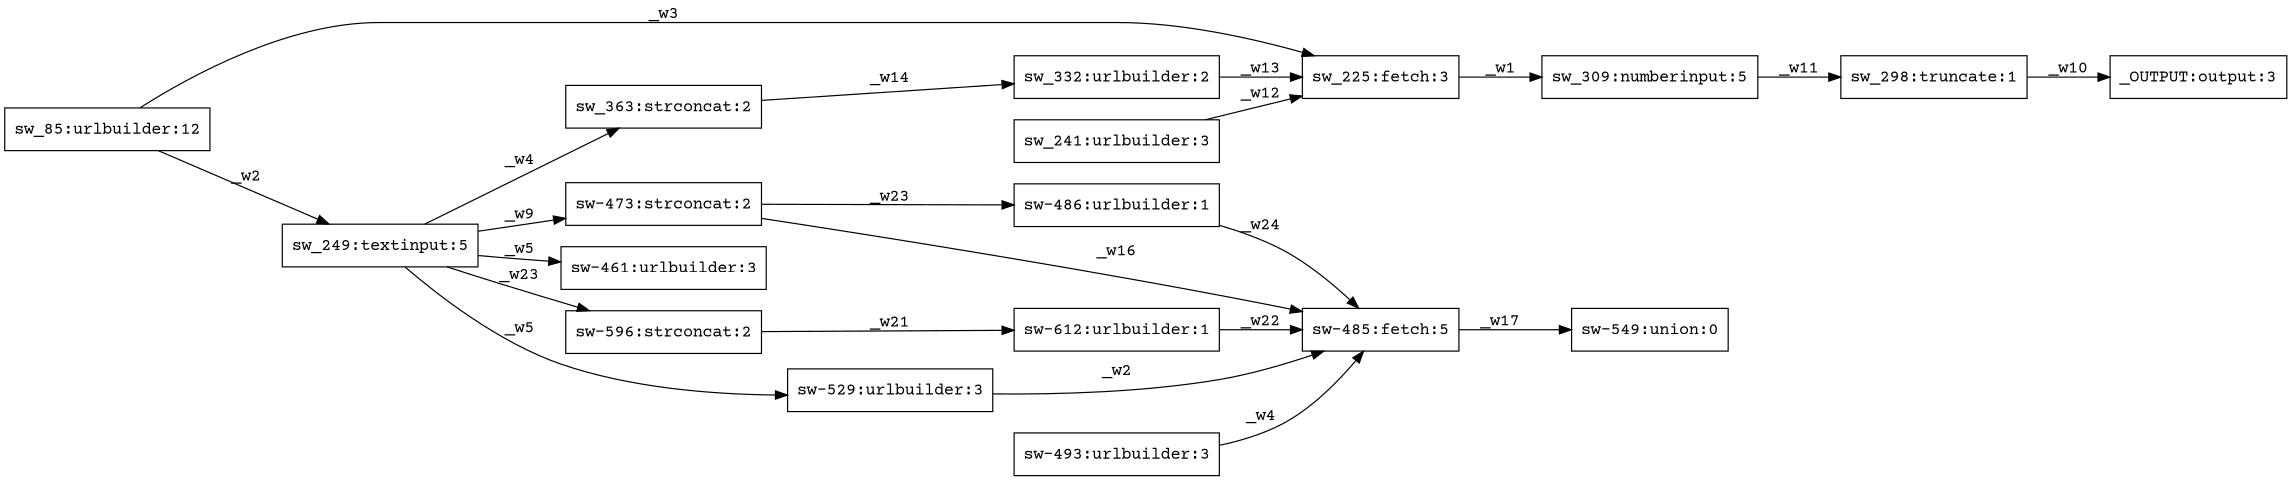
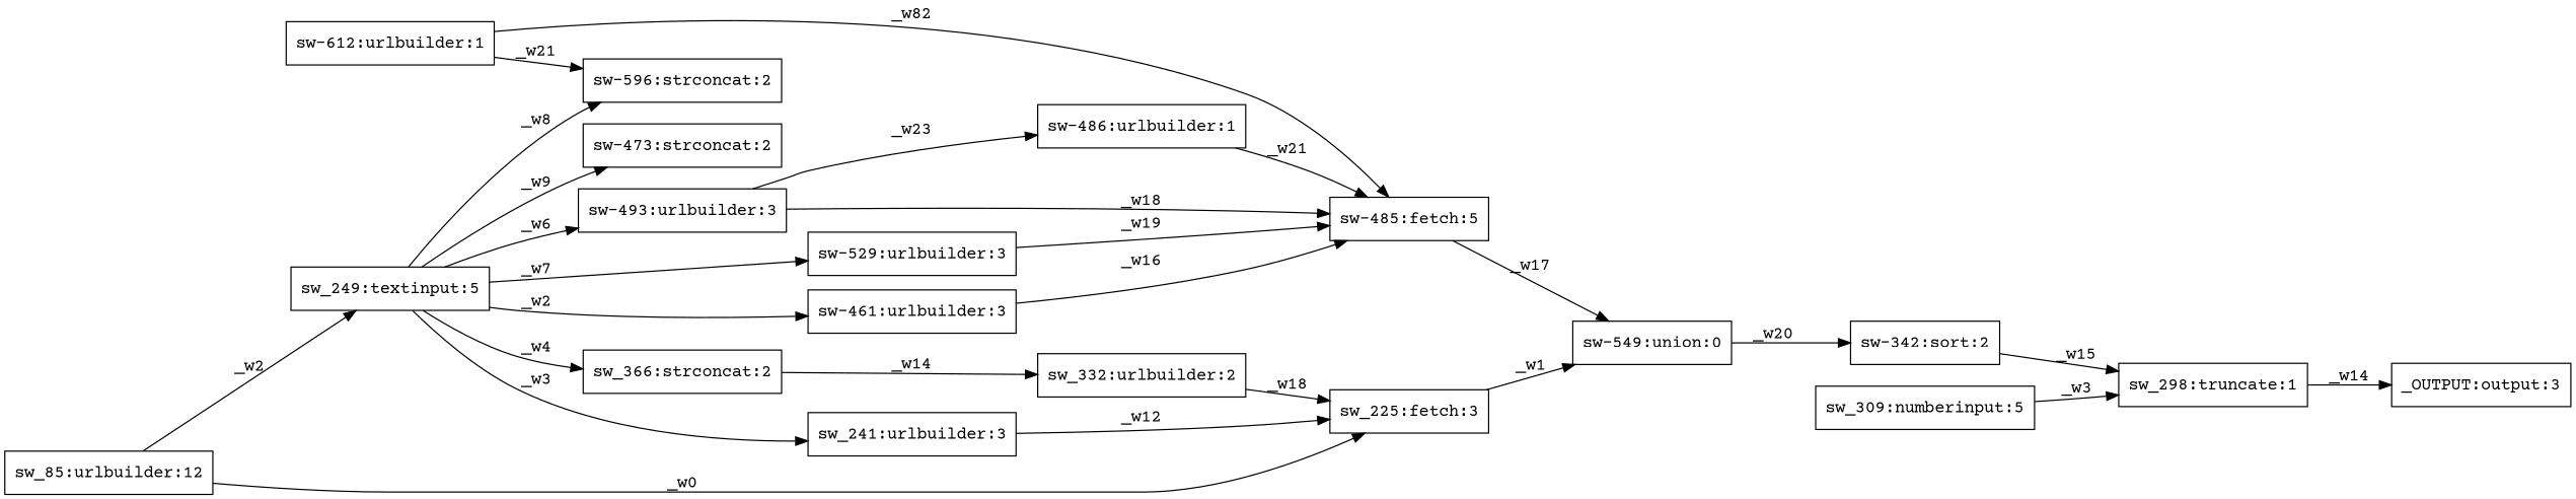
  digraph {
    fontname="Courier Prime"
    rankdir=LR
    node [fontname="Courier Prime" shape=box]
    edge [fontname="Courier Prime"]
    n1 [label="sw-612:urlbuilder:1"]
    n2 [label="sw-485:fetch:5"]
    n3 [label="sw-549:union:0"]
    n4 [label="sw_298:truncate:1"]
    n5 [label="_OUTPUT:output:3"]
    n6 [label="sw_332:urlbuilder:2"]
    n7 [label="sw_225:fetch:3"]
    n8 [label="sw_241:urlbuilder:3"]
+   n9 [label="sw-342:sort:2"]
    n10 [label="sw-486:urlbuilder:1"]
    n11 [label="sw-529:urlbuilder:3"]
    n12 [label="sw-461:urlbuilder:3"]
    n13 [label="sw_249:textinput:5"]
-   n14 [label="sw_363:strconcat:2"]
+   n14 [label="sw_366:strconcat:2"]
    n15 [label="sw-473:strconcat:2"]
    n16 [label="sw-596:strconcat:2"]
    n17 [label="sw-493:urlbuilder:3"]
    n18 [label="sw_85:urlbuilder:12"]
    n19 [label="sw_309:numberinput:5"]
-   n1 -> n2 [label=_w22]
+   n1 -> n2 [label=_w82]
    n2 -> n3 [label=_w17]
-   n4 -> n5 [label=_w10]
-   n6 -> n7 [label=_w13]
-   n7 -> n19 [label=_w1]
+   n3 -> n9 [label=_w20]
+   n4 -> n5 [label=_w14]
+   n6 -> n7 [label=_w18]
+   n7 -> n3 [label=_w1]
    n8 -> n7 [label=_w12]
-   n10 -> n2 [label=_w24]
-   n11 -> n2 [label=_w2]
-   n15 -> n2 [label=_w16]
-   n13 -> n11 [label=_w5]
-   n13 -> n12 [label=_w5]
+   n9 -> n4 [label=_w15]
+   n10 -> n2 [label=_w21]
+   n11 -> n2 [label=_w19]
+   n12 -> n2 [label=_w16]
+   n13 -> n8 [label=_w3]
+   n13 -> n11 [label=_w7]
+   n13 -> n12 [label=_w2]
    n13 -> n14 [label=_w4]
    n13 -> n15 [label=_w9]
-   n13 -> n16 [label=_w23]
+   n13 -> n16 [label=_w8]
+   n13 -> n17 [label=_w6]
    n14 -> n6 [label=_w14]
-   n15 -> n10 [label=_w23]
-   n16 -> n1 [label=_w21]
-   n17 -> n2 [label=_w4]
-   n18 -> n7 [label=_w3]
+   n17 -> n10 [label=_w23]
+   n1 -> n16 [label=_w21]
+   n17 -> n2 [label=_w18]
+   n18 -> n7 [label=_w0]
    n18 -> n13 [label=_w2]
-   n19 -> n4 [label=_w11]
+   n19 -> n4 [label=_w3]
  }
